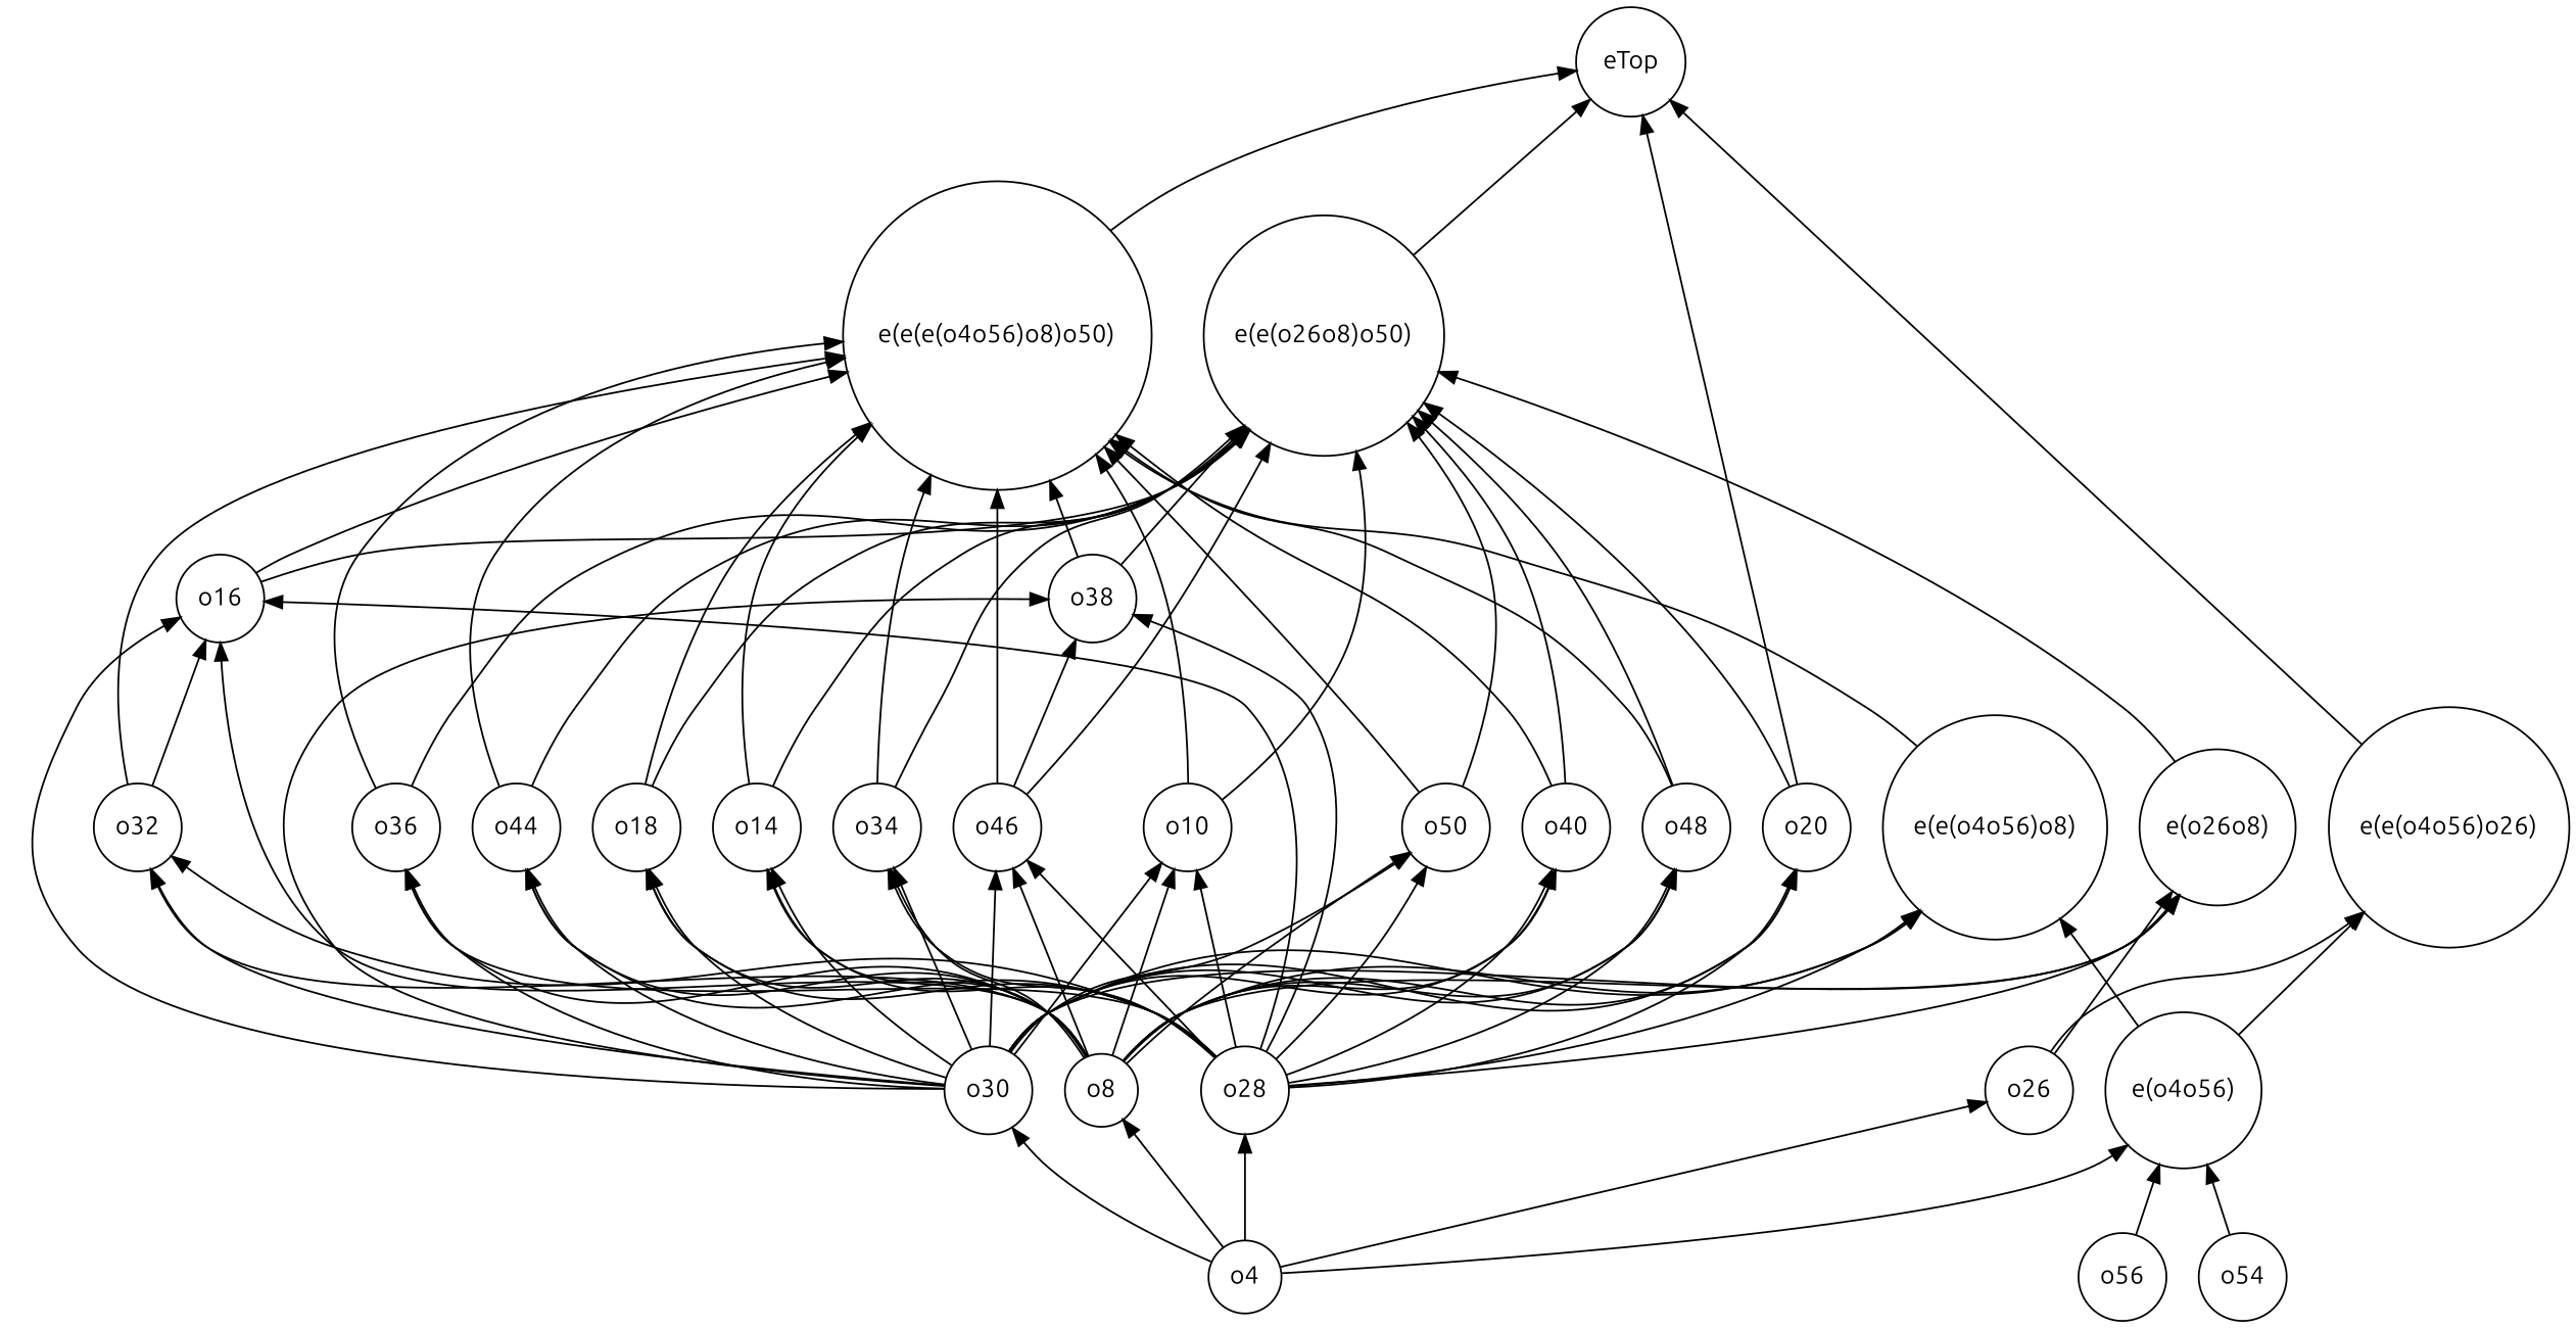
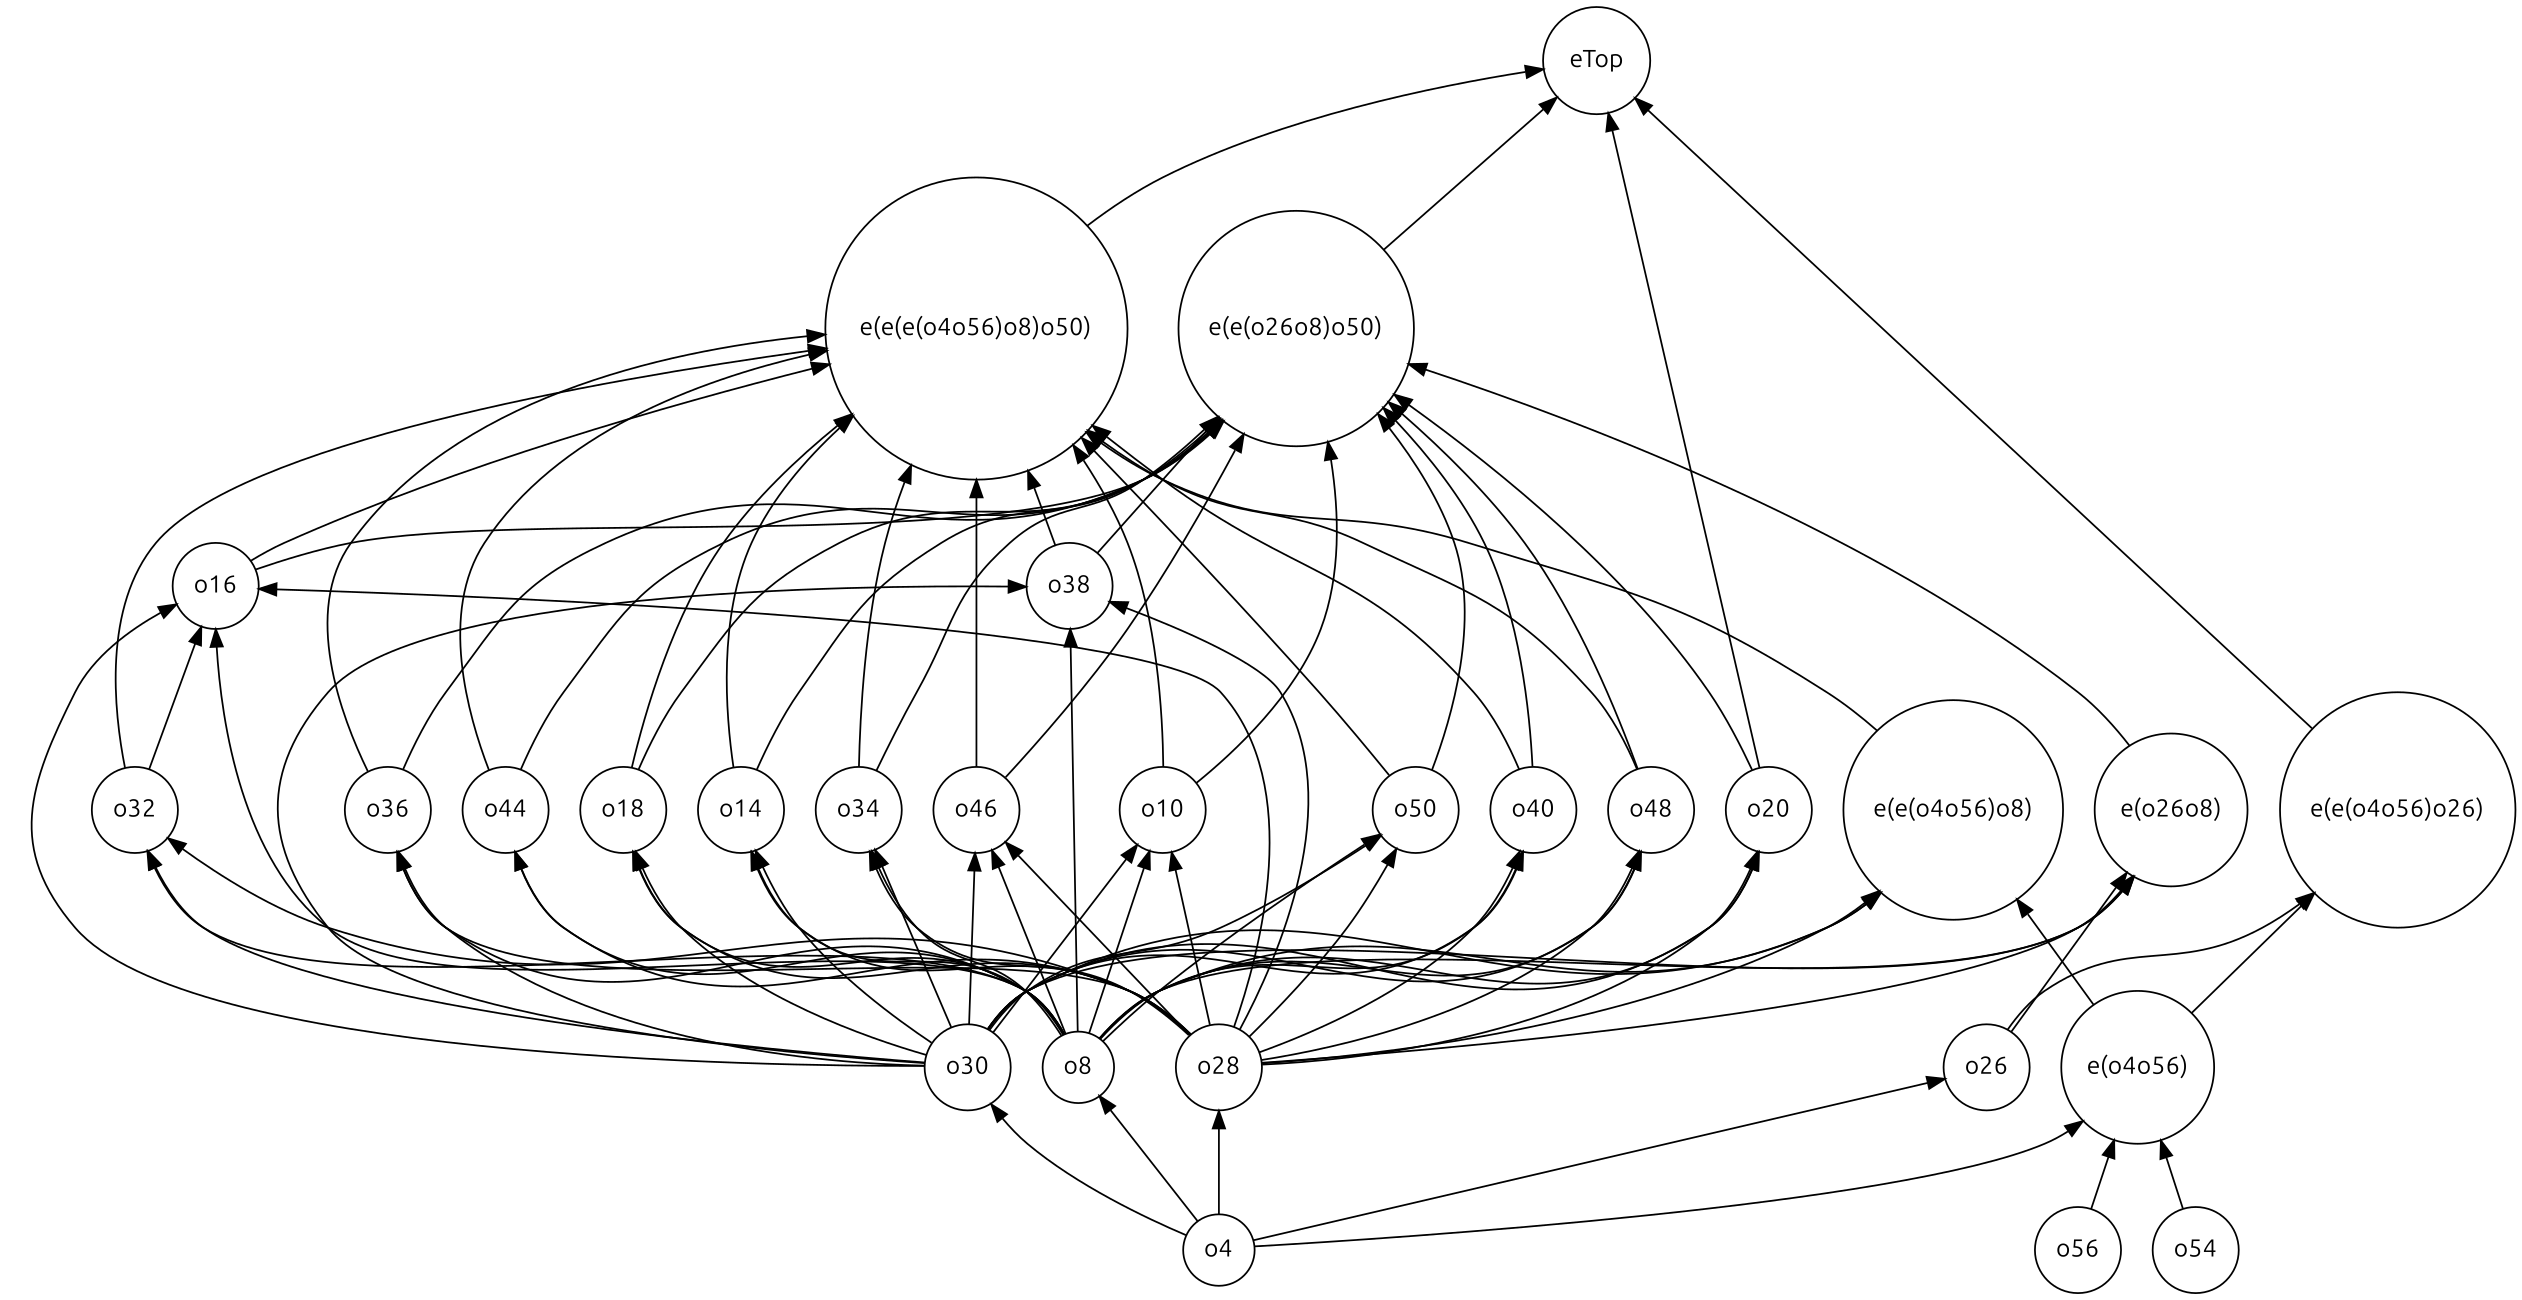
  strict digraph {
    fontname=Ubuntu
    rankdir=BT
    node [fontname=Ubuntu shape=circle]
    edge [fontname=Ubuntu]
    o56 [height=0.68605 width=0.68605]
    "e(o4o56)" [height=1.2096 width=1.2096]
    "e(e(o4o56)o8)" [height=1.7332 width=1.7332]
    "e(e(o4o56)o26)" [height=1.8596 width=1.8596]
    "e(e(e(o4o56)o8)o50)" [height=2.3831 width=2.3831]
    eTop [height=0.84854 width=0.84854]
    o8 [height=0.55967 width=0.55967]
    o40 [height=0.68605 width=0.68605]
    o38 [height=0.68605 width=0.68605]
    "e(o26o8)" [height=1.2096 width=1.2096]
    o16 [height=0.68605 width=0.68605]
    o50 [height=0.68605 width=0.68605]
    o44 [height=0.68605 width=0.68605]
    o46 [height=0.68605 width=0.68605]
    o20 [height=0.68605 width=0.68605]
    o36 [height=0.68605 width=0.68605]
    o48 [height=0.68605 width=0.68605]
    o10 [height=0.68605 width=0.68605]
    o34 [height=0.68605 width=0.68605]
    o18 [height=0.68605 width=0.68605]
    o32 [height=0.68605 width=0.68605]
    o14 [height=0.68605 width=0.68605]
    "e(e(o26o8)o50)" [height=1.8596 width=1.8596]
    o54 [height=0.68605 width=0.68605]
    o4 [height=0.55967 width=0.55967]
    o28 [height=0.68605 width=0.68605]
    o30 [height=0.68605 width=0.68605]
    o26 [height=0.68605 width=0.68605]
    o56 -> "e(o4o56)"
    "e(o4o56)" -> "e(e(o4o56)o8)"
    "e(o4o56)" -> "e(e(o4o56)o26)"
    "e(e(o4o56)o8)" -> "e(e(e(o4o56)o8)o50)"
    "e(e(o4o56)o26)" -> eTop
    "e(e(e(o4o56)o8)o50)" -> eTop
    o8 -> "e(e(o4o56)o8)"
    o8 -> o40
-   o46 -> o38
+   o8 -> o38
    o8 -> "e(o26o8)"
    o8 -> o16
    o8 -> o50
    o8 -> o44
    o8 -> o46
    o8 -> o20
    o8 -> o36
    o8 -> o48
    o8 -> o10
    o8 -> o34
    o8 -> o18
    o8 -> o32
    o8 -> o14
    o40 -> "e(e(e(o4o56)o8)o50)"
    o40 -> "e(e(o26o8)o50)"
    o38 -> "e(e(e(o4o56)o8)o50)"
    o38 -> "e(e(o26o8)o50)"
    "e(o26o8)" -> "e(e(o26o8)o50)"
    o16 -> "e(e(e(o4o56)o8)o50)"
    o16 -> "e(e(o26o8)o50)"
    o50 -> "e(e(e(o4o56)o8)o50)"
    o50 -> "e(e(o26o8)o50)"
    o44 -> "e(e(e(o4o56)o8)o50)"
    o44 -> "e(e(o26o8)o50)"
    o46 -> "e(e(e(o4o56)o8)o50)"
    o46 -> "e(e(o26o8)o50)"
    o20 -> eTop
    o20 -> "e(e(o26o8)o50)"
    o36 -> "e(e(e(o4o56)o8)o50)"
    o36 -> "e(e(o26o8)o50)"
    o48 -> "e(e(e(o4o56)o8)o50)"
    o48 -> "e(e(o26o8)o50)"
    o10 -> "e(e(e(o4o56)o8)o50)"
    o10 -> "e(e(o26o8)o50)"
    o34 -> "e(e(e(o4o56)o8)o50)"
    o34 -> "e(e(o26o8)o50)"
    o18 -> "e(e(e(o4o56)o8)o50)"
    o18 -> "e(e(o26o8)o50)"
    o32 -> "e(e(e(o4o56)o8)o50)"
    o32 -> o16
    o14 -> "e(e(e(o4o56)o8)o50)"
    o14 -> "e(e(o26o8)o50)"
    "e(e(o26o8)o50)" -> eTop
    o54 -> "e(o4o56)"
    o4 -> "e(o4o56)"
    o4 -> o8
    o4 -> o28
    o4 -> o30
    o4 -> o26
    o28 -> "e(e(o4o56)o8)"
    o28 -> o40
    o28 -> o38
    o28 -> "e(o26o8)"
    o28 -> o16
    o28 -> o50
    o28 -> o44
    o28 -> o46
    o28 -> o20
    o28 -> o36
    o28 -> o48
    o28 -> o10
    o28 -> o34
    o28 -> o18
    o28 -> o32
    o28 -> o14
    o30 -> "e(e(o4o56)o8)"
    o30 -> o40
    o30 -> o38
    o30 -> "e(o26o8)"
    o30 -> o16
    o30 -> o50
-   o30 -> o44
    o30 -> o46
    o30 -> o20
    o30 -> o36
    o30 -> o48
    o30 -> o10
    o30 -> o34
    o30 -> o18
    o30 -> o32
    o30 -> o14
    o26 -> "e(e(o4o56)o26)"
    o26 -> "e(o26o8)"
  }
